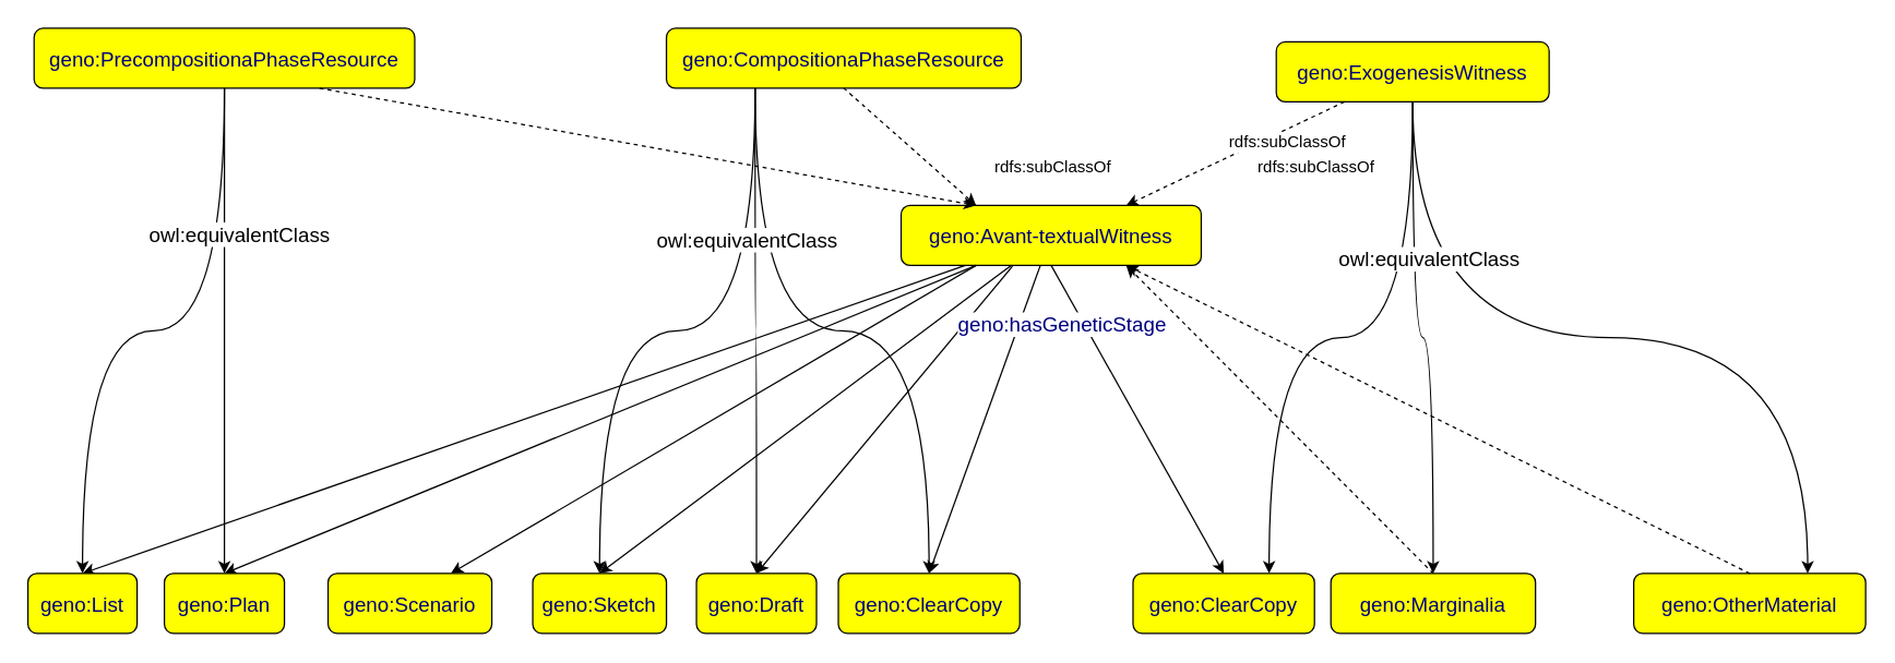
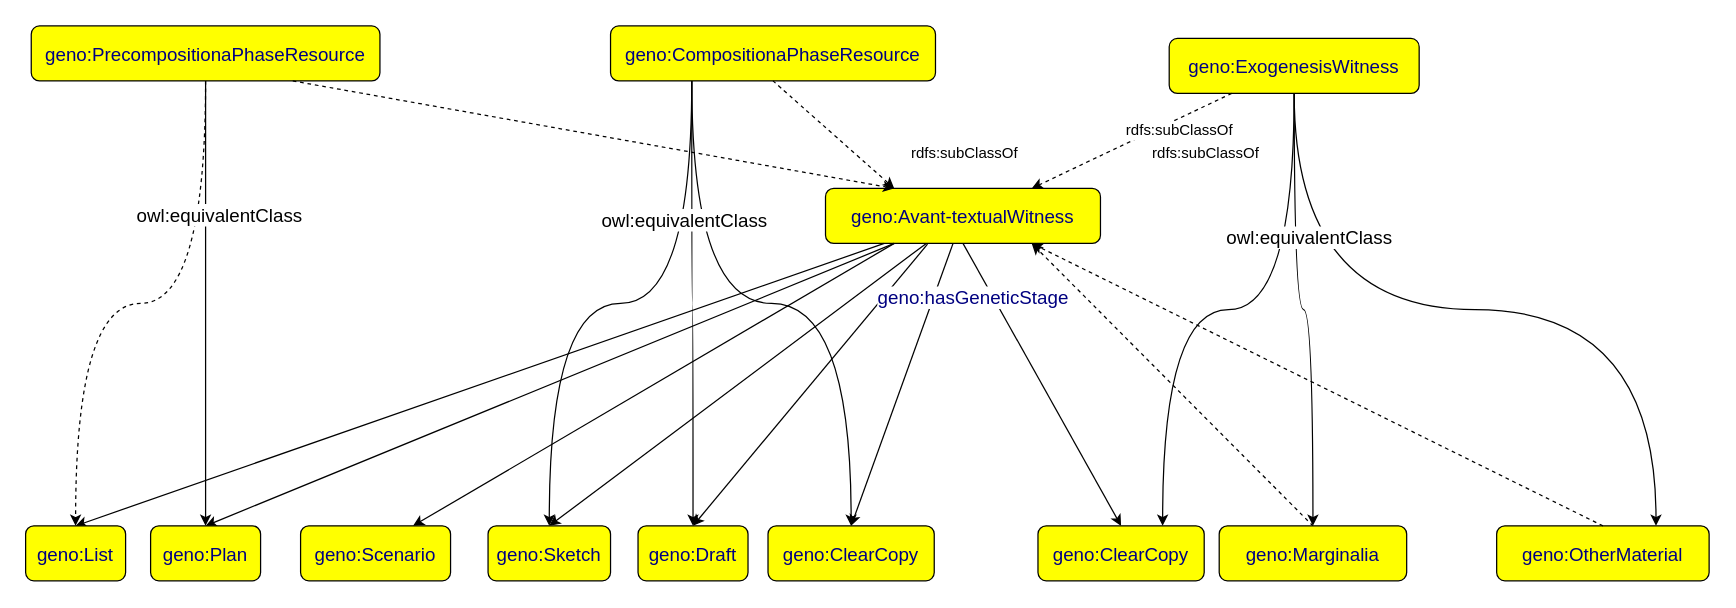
  <mxCell id="0" />
  <mxCell id="1" parent="0" />
  <mxCell id="2" value="" style="endArrow=none;html=1;textDirection=ltr;rounded=0;fontFamily=Helvetica;fontSize=15;fontColor=#000080;curved=1;exitX=0.5;exitY=0;exitDx=0;exitDy=0;entryX=0.5;entryY=1;entryDx=0;entryDy=0;startArrow=classic;startFill=1;endFill=0;" parent="1" source="15" target="5" edge="1"><mxGeometry width="50" height="50" relative="1" as="geometry"><mxPoint x="430" y="370" as="sourcePoint" /><mxPoint x="616.845" y="224" as="targetPoint" /></mxGeometry></mxCell>
  <mxCell id="3" value="" style="endArrow=none;html=1;textDirection=ltr;rounded=0;fontFamily=Helvetica;fontSize=15;fontColor=#000080;curved=1;exitX=0.5;exitY=0;exitDx=0;exitDy=0;entryX=0.371;entryY=1.015;entryDx=0;entryDy=0;entryPerimeter=0;startArrow=classic;startFill=1;endFill=0;" edge="1" parent="1" source="35" target="5"><mxGeometry width="50" height="50" relative="1" as="geometry"><mxPoint x="489" y="430" as="sourcePoint" /><mxPoint x="754.185" y="204" as="targetPoint" /></mxGeometry></mxCell>
  <mxCell id="4" value="" style="endArrow=none;html=1;textDirection=ltr;rounded=0;fontFamily=Helvetica;fontSize=15;fontColor=#000080;curved=1;exitX=0.5;exitY=0;exitDx=0;exitDy=0;startArrow=classic;startFill=1;endFill=0;" edge="1" parent="1" source="37" target="5"><mxGeometry width="50" height="50" relative="1" as="geometry"><mxPoint x="564" y="430" as="sourcePoint" /><mxPoint x="751.62" y="204.66" as="targetPoint" /></mxGeometry></mxCell>
  <mxCell id="5" value="geno:Avant-textualWitness" style="graphMlID=n4;shape=rect;rounded=1;arcsize=30;fillColor=#ffff00;strokeColor=#000000;strokeWidth=1.0;labelBackgroundColor=none;fontFamily=Helvetica;fontSize=15;fontColor=#000080;" parent="1" vertex="1"><mxGeometry x="660" y="150" width="220" height="44" as="geometry" /></mxCell>
  <mxCell id="6" value="" style="endArrow=none;html=1;textDirection=ltr;rounded=0;fontFamily=Helvetica;fontSize=15;fontColor=#000080;curved=1;exitX=0.5;exitY=0;exitDx=0;exitDy=0;startArrow=classic;startFill=1;endFill=0;" parent="1" source="13" target="5" edge="1"><mxGeometry width="50" height="50" relative="1" as="geometry"><mxPoint x="670" y="370" as="sourcePoint" /><mxPoint x="817.95" y="370" as="targetPoint" /></mxGeometry></mxCell>
  <mxCell id="7" value="&lt;font style=&quot;font-size: 15px;&quot;&gt;geno:&lt;/font&gt;hasGeneticStage" style="text;html=1;align=center;verticalAlign=middle;resizable=0;points=[];labelBackgroundColor=#ffffff;rotation=0;fontFamily=Helvetica;fontSize=15;fontColor=#000080;" parent="6" vertex="1" connectable="0"><mxGeometry x="-0.221" relative="1" as="geometry"><mxPoint x="465" y="-95" as="offset" /></mxGeometry></mxCell>
  <mxCell id="8" value="" style="endArrow=classic;html=1;textDirection=ltr;rounded=0;fontFamily=Helvetica;fontSize=15;fontColor=#000080;curved=1;exitX=0.5;exitY=1;exitDx=0;exitDy=0;entryX=0.5;entryY=0;entryDx=0;entryDy=0;edgeStyle=orthogonalEdgeStyle;" parent="1" source="19" target="14" edge="1"><mxGeometry width="50" height="50" relative="1" as="geometry"><mxPoint x="290" y="84" as="sourcePoint" /><mxPoint x="80" y="430" as="targetPoint" /></mxGeometry></mxCell>
  <mxCell id="9" value="" style="endArrow=none;html=1;textDirection=ltr;rounded=0;fontFamily=Helvetica;fontSize=15;fontColor=#000080;curved=1;exitX=0.5;exitY=0;exitDx=0;exitDy=0;entryX=0.25;entryY=1;entryDx=0;entryDy=0;startArrow=classic;startFill=1;endFill=0;" parent="1" source="14" target="5" edge="1"><mxGeometry width="50" height="50" relative="1" as="geometry"><mxPoint x="420" y="360" as="sourcePoint" /><mxPoint x="606.845" y="214" as="targetPoint" /></mxGeometry></mxCell>
  <mxCell id="10" value="" style="endArrow=classic;html=1;textDirection=ltr;rounded=0;fontFamily=Helvetica;fontSize=15;fontColor=#000080;curved=1;exitX=0.5;exitY=0;exitDx=0;exitDy=0;entryX=0.75;entryY=1;entryDx=0;entryDy=0;dashed=1;" parent="1" source="16" target="5" edge="1"><mxGeometry width="50" height="50" relative="1" as="geometry"><mxPoint x="440" y="380" as="sourcePoint" /><mxPoint x="626.845" y="234" as="targetPoint" /></mxGeometry></mxCell>
  <mxCell id="11" value="" style="endArrow=none;html=1;textDirection=ltr;rounded=0;fontFamily=Helvetica;fontSize=15;fontColor=#000080;curved=1;exitX=0.75;exitY=0;exitDx=0;exitDy=0;entryX=0.25;entryY=1;entryDx=0;entryDy=0;startArrow=classic;startFill=1;endFill=0;" edge="1" parent="1" source="31" target="5"><mxGeometry width="50" height="50" relative="1" as="geometry"><mxPoint x="174" y="430" as="sourcePoint" /><mxPoint x="615" y="324" as="targetPoint" /></mxGeometry></mxCell>
  <mxCell id="12" value="" style="endArrow=none;html=1;textDirection=ltr;rounded=0;fontFamily=Helvetica;fontSize=15;fontColor=#000080;curved=1;exitX=0.5;exitY=0;exitDx=0;exitDy=0;startArrow=classic;startFill=1;endFill=0;" edge="1" parent="1" source="36" target="5"><mxGeometry width="50" height="50" relative="1" as="geometry"><mxPoint x="340" y="430" as="sourcePoint" /><mxPoint x="725" y="204" as="targetPoint" /></mxGeometry></mxCell>
  <mxCell id="13" value="geno:List" style="graphMlID=n4;shape=rect;rounded=1;arcsize=30;fillColor=#ffff00;strokeColor=#000000;strokeWidth=1.0;labelBackgroundColor=none;fontFamily=Helvetica;fontSize=15;fontColor=#000080;" parent="1" vertex="1"><mxGeometry x="20" y="420" width="80" height="44" as="geometry" /></mxCell>
  <mxCell id="14" value="geno:Plan" style="graphMlID=n4;shape=rect;rounded=1;arcsize=30;fillColor=#ffff00;strokeColor=#000000;strokeWidth=1.0;labelBackgroundColor=none;fontFamily=Helvetica;fontSize=15;fontColor=#000080;" parent="1" vertex="1"><mxGeometry x="120" y="420" width="88" height="44" as="geometry" /></mxCell>
  <mxCell id="15" value="geno:ClearCopy" style="graphMlID=n4;shape=rect;rounded=1;arcsize=30;fillColor=#ffff00;strokeColor=#000000;strokeWidth=1.0;labelBackgroundColor=none;fontFamily=Helvetica;fontSize=15;fontColor=#000080;" parent="1" vertex="1"><mxGeometry x="830" y="420" width="133" height="44" as="geometry" /></mxCell>
  <mxCell id="16" value="geno:Marginalia" style="graphMlID=n4;shape=rect;rounded=1;arcsize=30;fillColor=#ffff00;strokeColor=#000000;strokeWidth=1.0;labelBackgroundColor=none;fontFamily=Helvetica;fontSize=15;fontColor=#000080;" parent="1" vertex="1"><mxGeometry x="975" y="420" width="150" height="44" as="geometry" /></mxCell>
  <mxCell id="17" value="geno:OtherMaterial" style="graphMlID=n4;shape=rect;rounded=1;arcsize=30;fillColor=#ffff00;strokeColor=#000000;strokeWidth=1.0;labelBackgroundColor=none;fontFamily=Helvetica;fontSize=15;fontColor=#000080;" parent="1" vertex="1"><mxGeometry x="1197" y="420" width="170" height="44" as="geometry" /></mxCell>
  <mxCell id="18" value="" style="endArrow=classic;html=1;textDirection=ltr;rounded=0;fontFamily=Helvetica;fontSize=15;fontColor=#000080;curved=1;exitX=0.5;exitY=0;exitDx=0;exitDy=0;entryX=0.75;entryY=1;entryDx=0;entryDy=0;dashed=1;" parent="1" source="17" target="5" edge="1"><mxGeometry width="50" height="50" relative="1" as="geometry"><mxPoint x="450" y="390" as="sourcePoint" /><mxPoint x="636.845" y="244" as="targetPoint" /></mxGeometry></mxCell>
  <mxCell id="19" value="geno:PrecompositionaPhaseResource" style="graphMlID=n4;shape=rect;rounded=1;arcsize=30;fillColor=#ffff00;strokeColor=#000000;strokeWidth=1.0;labelBackgroundColor=none;fontFamily=Helvetica;fontSize=15;fontColor=#000080;" parent="1" vertex="1"><mxGeometry x="24.5" y="20" width="279" height="44" as="geometry" /></mxCell>
  <mxCell id="20" value="" style="endArrow=classic;html=1;textDirection=ltr;rounded=0;fontFamily=Helvetica;fontSize=15;fontColor=#000080;curved=1;exitX=0.75;exitY=1;exitDx=0;exitDy=0;entryX=0.25;entryY=0;entryDx=0;entryDy=0;dashed=1;" parent="1" source="19" target="5" edge="1"><mxGeometry width="50" height="50" relative="1" as="geometry"><mxPoint x="260" y="376" as="sourcePoint" /><mxPoint x="590.163" y="214" as="targetPoint" /></mxGeometry></mxCell>
  <mxCell id="21" value="&lt;font color=&quot;#000000&quot; style=&quot;font-size: 12px;&quot;&gt;rdfs:subClassOf&lt;/font&gt;" style="text;html=1;align=center;verticalAlign=middle;resizable=0;points=[];labelBackgroundColor=#ffffff;rotation=0;fontFamily=Helvetica;fontSize=12;fontColor=#000080;" parent="20" vertex="1" connectable="0"><mxGeometry x="-0.221" relative="1" as="geometry"><mxPoint x="350" y="24" as="offset" /></mxGeometry></mxCell>
- <mxCell id="22" value="" style="endArrow=classic;html=1;textDirection=ltr;rounded=0;fontFamily=Helvetica;fontSize=15;fontColor=#000080;curved=1;exitX=0.5;exitY=1;exitDx=0;exitDy=0;entryX=0.5;entryY=0;entryDx=0;entryDy=0;edgeStyle=orthogonalEdgeStyle;" parent="1" source="19" target="13" edge="1"><mxGeometry width="50" height="50" relative="1" as="geometry"><mxPoint x="340" y="84" as="sourcePoint" /><mxPoint x="602.5" y="170" as="targetPoint" /></mxGeometry></mxCell>
+ <mxCell id="22" value="" style="endArrow=classic;html=1;textDirection=ltr;rounded=0;fontFamily=Helvetica;fontSize=15;fontColor=#000080;curved=1;exitX=0.5;exitY=1;exitDx=0;exitDy=0;entryX=0.5;entryY=0;entryDx=0;entryDy=0;edgeStyle=orthogonalEdgeStyle;dashed=1;" parent="1" source="19" target="13" edge="1"><mxGeometry width="50" height="50" relative="1" as="geometry"><mxPoint x="340" y="84" as="sourcePoint" /><mxPoint x="602.5" y="170" as="targetPoint" /></mxGeometry></mxCell>
  <mxCell id="23" value="&lt;font color=&quot;#000000&quot;&gt;owl:equivalentClass&lt;/font&gt;" style="text;html=1;align=center;verticalAlign=middle;resizable=0;points=[];labelBackgroundColor=#ffffff;rotation=0;fontFamily=Helvetica;fontSize=15;fontColor=#000080;" parent="22" vertex="1" connectable="0"><mxGeometry x="-0.221" relative="1" as="geometry"><mxPoint x="11" y="-72" as="offset" /></mxGeometry></mxCell>
  <mxCell id="24" value="geno:ExogenesisWitness" style="graphMlID=n4;shape=rect;rounded=1;arcsize=30;fillColor=#ffff00;strokeColor=#000000;strokeWidth=1.0;labelBackgroundColor=none;fontFamily=Helvetica;fontSize=15;fontColor=#000080;" parent="1" vertex="1"><mxGeometry x="935" y="30" width="200" height="44" as="geometry" /></mxCell>
  <mxCell id="25" value="" style="endArrow=classic;html=1;textDirection=ltr;rounded=0;fontFamily=Helvetica;fontSize=15;fontColor=#000080;curved=1;exitX=0.25;exitY=1;exitDx=0;exitDy=0;entryX=0.75;entryY=0;entryDx=0;entryDy=0;dashed=1;" parent="1" source="24" target="5" edge="1"><mxGeometry width="50" height="50" relative="1" as="geometry"><mxPoint x="260" y="84" as="sourcePoint" /><mxPoint x="592.5" y="280" as="targetPoint" /></mxGeometry></mxCell>
  <mxCell id="26" value="&lt;font color=&quot;#000000&quot; style=&quot;font-size: 12px;&quot;&gt;rdfs:subClassOf&lt;/font&gt;" style="text;html=1;align=center;verticalAlign=middle;resizable=0;points=[];labelBackgroundColor=#ffffff;rotation=0;fontFamily=Helvetica;fontSize=12;fontColor=#000080;" parent="25" vertex="1" connectable="0"><mxGeometry x="-0.221" relative="1" as="geometry"><mxPoint x="19.95" as="offset" /></mxGeometry></mxCell>
  <mxCell id="27" value="" style="endArrow=classic;html=1;textDirection=ltr;rounded=0;fontFamily=Helvetica;fontSize=15;fontColor=#000080;curved=1;exitX=0.5;exitY=1;exitDx=0;exitDy=0;entryX=0.75;entryY=0;entryDx=0;entryDy=0;edgeStyle=orthogonalEdgeStyle;" parent="1" source="24" target="15" edge="1"><mxGeometry width="50" height="50" relative="1" as="geometry"><mxPoint x="210" y="84" as="sourcePoint" /><mxPoint x="92" y="430" as="targetPoint" /></mxGeometry></mxCell>
  <mxCell id="28" value="" style="endArrow=classic;html=1;textDirection=ltr;rounded=0;fontFamily=Helvetica;fontSize=15;fontColor=#000080;curved=1;exitX=0.5;exitY=1;exitDx=0;exitDy=0;entryX=0.75;entryY=0;entryDx=0;entryDy=0;edgeStyle=orthogonalEdgeStyle;" parent="1" source="24" target="17" edge="1"><mxGeometry width="50" height="50" relative="1" as="geometry"><mxPoint x="1060" y="84" as="sourcePoint" /><mxPoint x="884.5" y="430" as="targetPoint" /></mxGeometry></mxCell>
  <mxCell id="29" value="" style="endArrow=classic;html=1;textDirection=ltr;rounded=0;fontFamily=Helvetica;fontSize=15;fontColor=#000080;curved=1;exitX=0.5;exitY=1;exitDx=0;exitDy=0;edgeStyle=orthogonalEdgeStyle;" parent="1" source="24" target="16" edge="1"><mxGeometry width="50" height="50" relative="1" as="geometry"><mxPoint x="1060" y="84" as="sourcePoint" /><mxPoint x="884.5" y="430" as="targetPoint" /></mxGeometry></mxCell>
  <mxCell id="30" value="&lt;font color=&quot;#000000&quot;&gt;owl:equivalentClass&lt;/font&gt;" style="text;html=1;align=center;verticalAlign=middle;resizable=0;points=[];labelBackgroundColor=#ffffff;rotation=0;fontFamily=Helvetica;fontSize=15;fontColor=#000080;" parent="29" vertex="1" connectable="0"><mxGeometry x="-0.221" relative="1" as="geometry"><mxPoint x="11" y="-27" as="offset" /></mxGeometry></mxCell>
  <mxCell id="31" value="geno:Scenario" style="graphMlID=n4;shape=rect;rounded=1;arcsize=30;fillColor=#ffff00;strokeColor=#000000;strokeWidth=1.0;labelBackgroundColor=none;fontFamily=Helvetica;fontSize=15;fontColor=#000080;" vertex="1" parent="1"><mxGeometry x="240" y="420" width="120" height="44" as="geometry" /></mxCell>
  <mxCell id="32" value="geno:CompositionaPhaseResource" style="graphMlID=n4;shape=rect;rounded=1;arcsize=30;fillColor=#ffff00;strokeColor=#000000;strokeWidth=1.0;labelBackgroundColor=none;fontFamily=Helvetica;fontSize=15;fontColor=#000080;" vertex="1" parent="1"><mxGeometry x="488" y="20" width="260" height="44" as="geometry" /></mxCell>
  <mxCell id="33" value="" style="endArrow=classic;html=1;textDirection=ltr;rounded=0;fontFamily=Helvetica;fontSize=15;fontColor=#000080;curved=1;exitX=0.5;exitY=1;exitDx=0;exitDy=0;dashed=1;entryX=0.25;entryY=0;entryDx=0;entryDy=0;" edge="1" parent="1" source="32" target="5"><mxGeometry width="50" height="50" relative="1" as="geometry"><mxPoint x="320.25" y="84" as="sourcePoint" /><mxPoint x="720" y="160" as="targetPoint" /></mxGeometry></mxCell>
  <mxCell id="34" value="&lt;font color=&quot;#000000&quot; style=&quot;font-size: 12px;&quot;&gt;rdfs:subClassOf&lt;/font&gt;" style="text;html=1;align=center;verticalAlign=middle;resizable=0;points=[];labelBackgroundColor=#ffffff;rotation=0;fontFamily=Helvetica;fontSize=12;fontColor=#000080;" vertex="1" connectable="0" parent="33"><mxGeometry x="-0.221" relative="1" as="geometry"><mxPoint x="308" y="24" as="offset" /></mxGeometry></mxCell>
  <mxCell id="35" value="geno:Draft" style="graphMlID=n4;shape=rect;rounded=1;arcsize=30;fillColor=#ffff00;strokeColor=#000000;strokeWidth=1.0;labelBackgroundColor=none;fontFamily=Helvetica;fontSize=15;fontColor=#000080;" vertex="1" parent="1"><mxGeometry x="510" y="420" width="88" height="44" as="geometry" /></mxCell>
  <mxCell id="36" value="geno:Sketch" style="graphMlID=n4;shape=rect;rounded=1;arcsize=30;fillColor=#ffff00;strokeColor=#000000;strokeWidth=1.0;labelBackgroundColor=none;fontFamily=Helvetica;fontSize=15;fontColor=#000080;" vertex="1" parent="1"><mxGeometry x="390" y="420" width="98" height="44" as="geometry" /></mxCell>
  <mxCell id="37" value="geno:ClearCopy" style="graphMlID=n4;shape=rect;rounded=1;arcsize=30;fillColor=#ffff00;strokeColor=#000000;strokeWidth=1.0;labelBackgroundColor=none;fontFamily=Helvetica;fontSize=15;fontColor=#000080;" vertex="1" parent="1"><mxGeometry x="614" y="420" width="133" height="44" as="geometry" /></mxCell>
  <mxCell id="38" value="" style="endArrow=classic;html=1;textDirection=ltr;rounded=0;fontFamily=Helvetica;fontSize=15;fontColor=#000080;curved=1;exitX=0.25;exitY=1;exitDx=0;exitDy=0;edgeStyle=orthogonalEdgeStyle;" edge="1" parent="1" source="32" target="36"><mxGeometry width="50" height="50" relative="1" as="geometry"><mxPoint x="174" y="94" as="sourcePoint" /><mxPoint x="310" y="430" as="targetPoint" /></mxGeometry></mxCell>
  <mxCell id="39" value="" style="endArrow=classic;html=1;textDirection=ltr;rounded=0;fontFamily=Helvetica;fontSize=15;fontColor=#000080;curved=1;exitX=0.25;exitY=1;exitDx=0;exitDy=0;edgeStyle=orthogonalEdgeStyle;entryX=0.5;entryY=0;entryDx=0;entryDy=0;" edge="1" parent="1" source="32" target="35"><mxGeometry width="50" height="50" relative="1" as="geometry"><mxPoint x="509.75" y="84" as="sourcePoint" /><mxPoint x="449" y="430" as="targetPoint" /></mxGeometry></mxCell>
  <mxCell id="40" value="" style="endArrow=classic;html=1;textDirection=ltr;rounded=0;fontFamily=Helvetica;fontSize=15;fontColor=#000080;curved=1;exitX=0.25;exitY=1;exitDx=0;exitDy=0;edgeStyle=orthogonalEdgeStyle;" edge="1" parent="1" source="32" target="37"><mxGeometry width="50" height="50" relative="1" as="geometry"><mxPoint x="519.75" y="94" as="sourcePoint" /><mxPoint x="459" y="440" as="targetPoint" /></mxGeometry></mxCell>
  <mxCell id="41" value="&lt;font color=&quot;#000000&quot;&gt;owl:equivalentClass&lt;/font&gt;" style="text;html=1;align=center;verticalAlign=middle;resizable=0;points=[];labelBackgroundColor=#ffffff;rotation=0;fontFamily=Helvetica;fontSize=15;fontColor=#000080;" vertex="1" connectable="0" parent="1"><mxGeometry x="546" y="174" as="geometry" /></mxCell>
